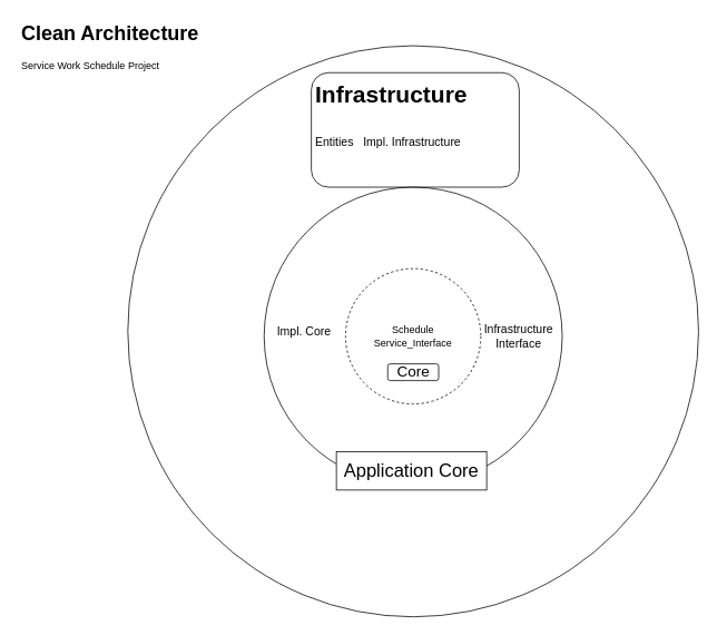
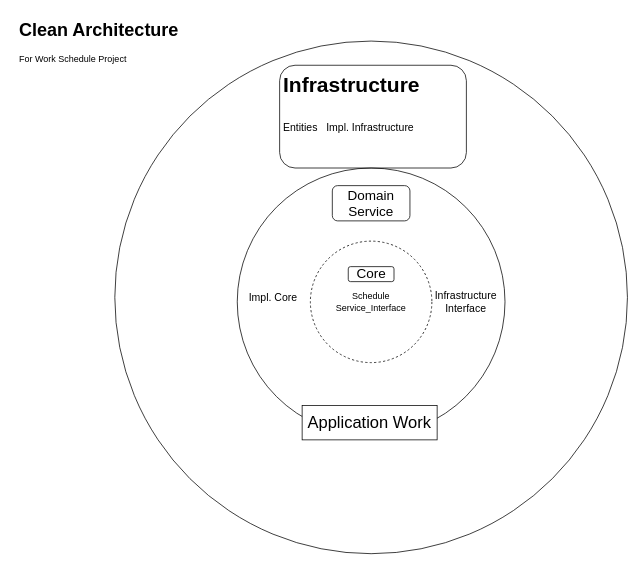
  <mxCell id="0" />
  <mxCell id="1" parent="0" />
  <mxCell id="2" value="" style="ellipse;whiteSpace=wrap;html=1;aspect=fixed;rounded=1;fontSize=14;strokeColor=#000000;fillColor=#ffffff;" vertex="1" parent="1"><mxGeometry x="152.25" y="54.25" width="683.5" height="683.5" as="geometry" /></mxCell>
  <mxCell id="3" value="" style="ellipse;whiteSpace=wrap;html=1;aspect=fixed;" vertex="1" parent="1"><mxGeometry x="315.5" y="223.5" width="357" height="357" as="geometry" /></mxCell>
- <mxCell id="4" value="&lt;h1&gt;Clean Architecture&lt;/h1&gt;&lt;p&gt;Service Work Schedule Project&lt;/p&gt;" style="text;html=1;strokeColor=none;fillColor=none;spacing=5;spacingTop=-20;whiteSpace=wrap;overflow=hidden;rounded=0;" vertex="1" parent="1"><mxGeometry x="20" y="20" width="339" height="95" as="geometry" /></mxCell>
+ <mxCell id="4" value="&lt;h1&gt;Clean Architecture&lt;/h1&gt;&lt;p&gt;For Work Schedule Project&lt;/p&gt;" style="text;html=1;strokeColor=none;fillColor=none;spacing=5;spacingTop=-20;whiteSpace=wrap;overflow=hidden;rounded=0;" vertex="1" parent="1"><mxGeometry x="20" y="20" width="339" height="95" as="geometry" /></mxCell>
  <mxCell id="5" value="Schedule&lt;br&gt;Service_Interface" style="ellipse;whiteSpace=wrap;html=1;aspect=fixed;dashed=1;" vertex="1" parent="1"><mxGeometry x="413" y="321" width="162" height="162" as="geometry" /></mxCell>
- <mxCell id="6" value="Application Core" style="text;html=1;align=center;verticalAlign=middle;whiteSpace=wrap;rounded=0;fontSize=22;strokeColor=#000000;fillColor=#ffffff;" vertex="1" parent="1"><mxGeometry x="402" y="540" width="180" height="46" as="geometry" /></mxCell>
- <mxCell id="7" value="Core" style="text;html=1;fillColor=none;align=center;verticalAlign=middle;whiteSpace=wrap;rounded=1;fontSize=18;strokeColor=#000000;" vertex="1" parent="1"><mxGeometry x="463.5" y="435" width="61" height="20" as="geometry" /></mxCell>
+ <mxCell id="6" value="Application Work" style="text;html=1;align=center;verticalAlign=middle;whiteSpace=wrap;rounded=0;fontSize=22;strokeColor=#000000;fillColor=#ffffff;" vertex="1" parent="1"><mxGeometry x="402" y="540" width="180" height="46" as="geometry" /></mxCell>
+ <mxCell id="7" value="Core" style="text;html=1;fillColor=none;align=center;verticalAlign=middle;whiteSpace=wrap;rounded=1;fontSize=18;strokeColor=#000000;" vertex="1" parent="1"><mxGeometry x="463.5" y="355" width="61" height="20" as="geometry" /></mxCell>
+ <mxCell id="8" value="Domain Service" style="text;html=1;fillColor=none;align=center;verticalAlign=middle;whiteSpace=wrap;rounded=1;fontSize=18;strokeColor=#000000;" vertex="1" parent="1"><mxGeometry x="442.25" y="247" width="103.5" height="47" as="geometry" /></mxCell>
  <mxCell id="9" value="Impl. Core" style="text;html=1;strokeColor=none;fillColor=none;align=center;verticalAlign=middle;whiteSpace=wrap;rounded=0;fontSize=14;" vertex="1" parent="1"><mxGeometry x="309" y="386" width="109" height="20" as="geometry" /></mxCell>
  <mxCell id="10" value="Infrastructure Interface&lt;br&gt;" style="text;html=1;strokeColor=none;fillColor=none;align=center;verticalAlign=middle;whiteSpace=wrap;rounded=0;fontSize=14;" vertex="1" parent="1"><mxGeometry x="575" y="392" width="91" height="20" as="geometry" /></mxCell>
  <mxCell id="11" style="edgeStyle=orthogonalEdgeStyle;rounded=0;orthogonalLoop=1;jettySize=auto;html=1;exitX=0.5;exitY=1;exitDx=0;exitDy=0;fontSize=14;" edge="1" parent="1" source="10" target="10"><mxGeometry relative="1" as="geometry" /></mxCell>
  <mxCell id="12" value="&lt;h1&gt;&lt;span&gt;Infrastructure&lt;/span&gt;&lt;/h1&gt;&lt;h1&gt;&lt;span style=&quot;font-size: 14px ; font-weight: 400&quot;&gt;Entities&amp;nbsp; &amp;nbsp;Impl. Infrastructure&amp;nbsp;&lt;/span&gt;&lt;/h1&gt;" style="text;html=1;fillColor=none;spacing=5;spacingTop=-20;whiteSpace=wrap;overflow=hidden;rounded=1;fontSize=14;strokeColor=#000000;" vertex="1" parent="1"><mxGeometry x="372" y="86.5" width="249" height="137" as="geometry" /></mxCell>
